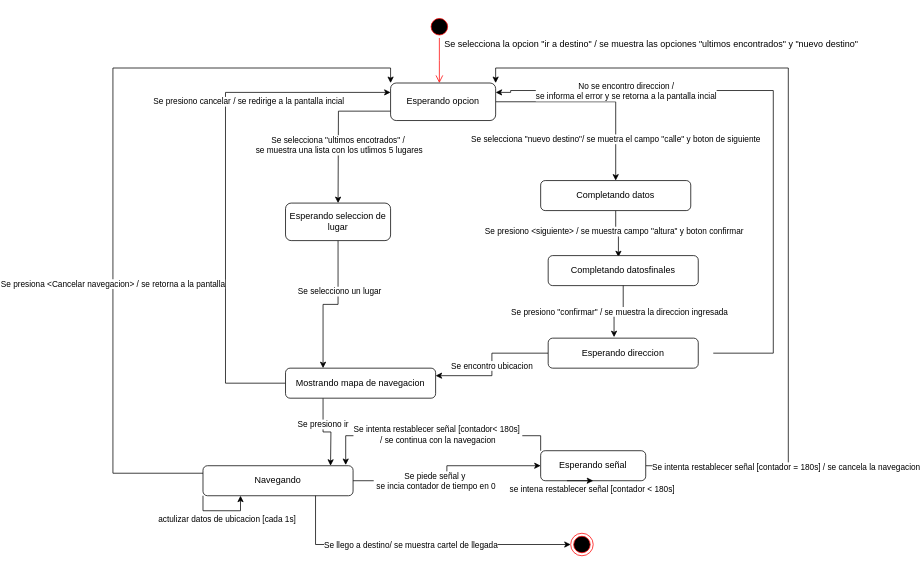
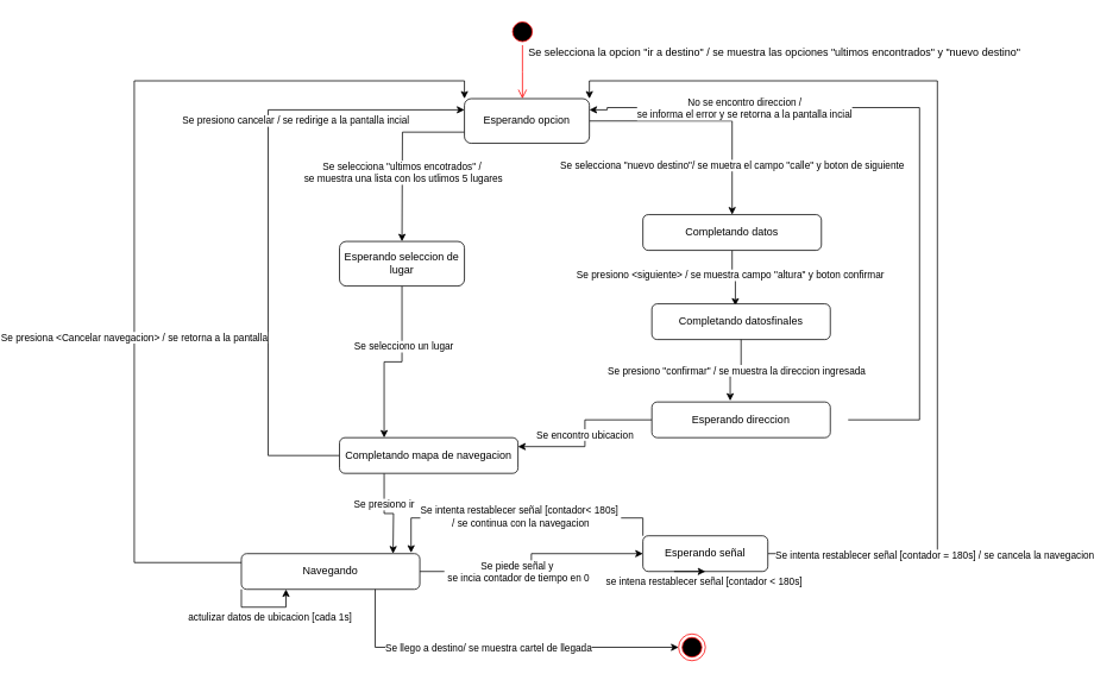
  <mxCell id="0" />
  <mxCell id="1" parent="0" />
  <mxCell id="2" value="" style="ellipse;html=1;shape=startState;fillColor=#000000;strokeColor=#ff0000;" vertex="1" parent="1"><mxGeometry x="440" y="20" width="30" height="30" as="geometry" /></mxCell>
  <mxCell id="3" value="" style="edgeStyle=orthogonalEdgeStyle;html=1;verticalAlign=bottom;endArrow=open;endSize=8;strokeColor=#ff0000;rounded=0;" edge="1" source="2" parent="1"><mxGeometry relative="1" as="geometry"><mxPoint x="455" y="110" as="targetPoint" /></mxGeometry></mxCell>
  <mxCell id="4" value="&lt;span style=&quot;text-wrap-mode: nowrap;&quot;&gt;Se selecciona la opcion &quot;ir a destino&quot; / se muestra las opciones &quot;ultimos encontrados&quot; y &quot;nuevo destino&quot;&lt;/span&gt;" style="text;html=1;align=left;verticalAlign=middle;whiteSpace=wrap;rounded=0;" vertex="1" parent="1"><mxGeometry x="460" y="40" width="570" height="35" as="geometry" /></mxCell>
  <mxCell id="5" style="edgeStyle=orthogonalEdgeStyle;rounded=0;orthogonalLoop=1;jettySize=auto;html=1;exitX=0;exitY=0.75;exitDx=0;exitDy=0;" edge="1" parent="1" source="9"><mxGeometry relative="1" as="geometry"><mxPoint x="320" y="270" as="targetPoint" /></mxGeometry></mxCell>
  <mxCell id="6" value="Se selecciona &quot;ultimos encotrados&quot; /&lt;div&gt;&amp;nbsp;se muestra una lista con los utlimos 5 lugares&lt;/div&gt;" style="edgeLabel;html=1;align=center;verticalAlign=middle;resizable=0;points=[];" vertex="1" connectable="0" parent="5"><mxGeometry x="0.201" y="-1" relative="1" as="geometry"><mxPoint as="offset" /></mxGeometry></mxCell>
  <mxCell id="7" style="edgeStyle=orthogonalEdgeStyle;rounded=0;orthogonalLoop=1;jettySize=auto;html=1;exitX=1;exitY=0.5;exitDx=0;exitDy=0;" edge="1" parent="1" source="9" target="15"><mxGeometry relative="1" as="geometry"><mxPoint x="640" y="230" as="targetPoint" /></mxGeometry></mxCell>
  <mxCell id="8" value="Se selecciona &quot;nuevo destino&quot;/ se muetra el campo &quot;calle&quot; y boton de siguiente" style="edgeLabel;html=1;align=center;verticalAlign=middle;resizable=0;points=[];" vertex="1" connectable="0" parent="7"><mxGeometry x="0.581" y="-1" relative="1" as="geometry"><mxPoint as="offset" /></mxGeometry></mxCell>
  <mxCell id="9" value="Esperando opcion" style="rounded=1;whiteSpace=wrap;html=1;" vertex="1" parent="1"><mxGeometry x="390" y="110" width="140" height="50" as="geometry" /></mxCell>
  <mxCell id="10" style="edgeStyle=orthogonalEdgeStyle;rounded=0;orthogonalLoop=1;jettySize=auto;html=1;exitX=0.5;exitY=1;exitDx=0;exitDy=0;entryX=0.25;entryY=0;entryDx=0;entryDy=0;" edge="1" parent="1" source="12" target="28"><mxGeometry relative="1" as="geometry" /></mxCell>
  <mxCell id="11" value="Se selecciono un lugar" style="edgeLabel;html=1;align=center;verticalAlign=middle;resizable=0;points=[];" vertex="1" connectable="0" parent="10"><mxGeometry x="-0.295" y="1" relative="1" as="geometry"><mxPoint as="offset" /></mxGeometry></mxCell>
  <mxCell id="12" value="Esperando seleccion de lugar" style="rounded=1;whiteSpace=wrap;html=1;" vertex="1" parent="1"><mxGeometry x="250" y="270" width="140" height="50" as="geometry" /></mxCell>
  <mxCell id="13" style="edgeStyle=orthogonalEdgeStyle;rounded=0;orthogonalLoop=1;jettySize=auto;html=1;exitX=0.5;exitY=1;exitDx=0;exitDy=0;entryX=0.468;entryY=0.053;entryDx=0;entryDy=0;entryPerimeter=0;" edge="1" parent="1" source="15" target="16"><mxGeometry relative="1" as="geometry"><mxPoint x="690" y="340" as="targetPoint" /></mxGeometry></mxCell>
  <mxCell id="14" value="Se presiono &amp;lt;siguiente&amp;gt; / se muestra campo &quot;altura&quot; y boton confirmar" style="edgeLabel;html=1;align=center;verticalAlign=middle;resizable=0;points=[];" vertex="1" connectable="0" parent="13"><mxGeometry x="-0.179" y="-3" relative="1" as="geometry"><mxPoint as="offset" /></mxGeometry></mxCell>
  <mxCell id="15" value="Completando datos" style="rounded=1;whiteSpace=wrap;html=1;" vertex="1" parent="1"><mxGeometry x="590" y="240" width="200" height="40" as="geometry" /></mxCell>
  <mxCell id="16" value="Completando datosfinales" style="rounded=1;whiteSpace=wrap;html=1;" vertex="1" parent="1"><mxGeometry x="600" y="340" width="200" height="40" as="geometry" /></mxCell>
  <mxCell id="17" style="edgeStyle=orthogonalEdgeStyle;rounded=0;orthogonalLoop=1;jettySize=auto;html=1;exitX=1;exitY=0.5;exitDx=0;exitDy=0;entryX=1;entryY=0.25;entryDx=0;entryDy=0;" edge="1" parent="1" target="9"><mxGeometry relative="1" as="geometry"><mxPoint x="540" y="123" as="targetPoint" /><mxPoint x="820" y="470" as="sourcePoint" /><Array as="points"><mxPoint x="900" y="470" /><mxPoint x="900" y="120" /><mxPoint x="550" y="120" /><mxPoint x="550" y="123" /></Array></mxGeometry></mxCell>
  <mxCell id="18" value="No se encontro direccion /&lt;div&gt;&lt;span style=&quot;background-color: light-dark(#ffffff, var(--ge-dark-color, #121212)); color: light-dark(rgb(0, 0, 0), rgb(255, 255, 255));&quot;&gt;se informa el error y se retorna a la pantalla incial&lt;/span&gt;&lt;/div&gt;" style="edgeLabel;html=1;align=center;verticalAlign=middle;resizable=0;points=[];" vertex="1" connectable="0" parent="17"><mxGeometry x="0.562" relative="1" as="geometry"><mxPoint as="offset" /></mxGeometry></mxCell>
  <mxCell id="19" style="edgeStyle=orthogonalEdgeStyle;rounded=0;orthogonalLoop=1;jettySize=auto;html=1;exitX=0;exitY=0.5;exitDx=0;exitDy=0;entryX=1;entryY=0.25;entryDx=0;entryDy=0;" edge="1" parent="1" source="21" target="28"><mxGeometry relative="1" as="geometry" /></mxCell>
  <mxCell id="20" value="Se encontro ubicacion" style="edgeLabel;html=1;align=center;verticalAlign=middle;resizable=0;points=[];" vertex="1" connectable="0" parent="19"><mxGeometry x="0.014" y="-1" relative="1" as="geometry"><mxPoint as="offset" /></mxGeometry></mxCell>
  <mxCell id="21" value="Esperando direccion" style="rounded=1;whiteSpace=wrap;html=1;" vertex="1" parent="1"><mxGeometry x="600" y="450" width="200" height="40" as="geometry" /></mxCell>
  <mxCell id="22" style="edgeStyle=orthogonalEdgeStyle;rounded=0;orthogonalLoop=1;jettySize=auto;html=1;exitX=0.5;exitY=1;exitDx=0;exitDy=0;entryX=0.439;entryY=-0.033;entryDx=0;entryDy=0;entryPerimeter=0;" edge="1" parent="1" source="16" target="21"><mxGeometry relative="1" as="geometry" /></mxCell>
  <mxCell id="23" value="Se presiono &quot;confirmar&quot; / se muestra la direccion ingresada" style="edgeLabel;html=1;align=center;verticalAlign=middle;resizable=0;points=[];" vertex="1" connectable="0" parent="22"><mxGeometry x="0.006" y="-1" relative="1" as="geometry"><mxPoint as="offset" /></mxGeometry></mxCell>
  <mxCell id="24" style="edgeStyle=orthogonalEdgeStyle;rounded=0;orthogonalLoop=1;jettySize=auto;html=1;exitX=0.25;exitY=1;exitDx=0;exitDy=0;" edge="1" parent="1" source="28"><mxGeometry relative="1" as="geometry"><mxPoint x="310" y="620" as="targetPoint" /></mxGeometry></mxCell>
  <mxCell id="25" value="Se presiono ir" style="edgeLabel;html=1;align=center;verticalAlign=middle;resizable=0;points=[];" vertex="1" connectable="0" parent="24"><mxGeometry x="-0.333" y="-1" relative="1" as="geometry"><mxPoint as="offset" /></mxGeometry></mxCell>
  <mxCell id="26" style="edgeStyle=orthogonalEdgeStyle;rounded=0;orthogonalLoop=1;jettySize=auto;html=1;exitX=0;exitY=0.5;exitDx=0;exitDy=0;entryX=0;entryY=0.25;entryDx=0;entryDy=0;" edge="1" parent="1" source="28" target="9"><mxGeometry relative="1" as="geometry"><Array as="points"><mxPoint x="170" y="510" /><mxPoint x="170" y="122" /></Array></mxGeometry></mxCell>
  <mxCell id="27" value="Se presiono cancelar / se redirige a la pantalla incial" style="edgeLabel;html=1;align=center;verticalAlign=middle;resizable=0;points=[];" vertex="1" connectable="0" parent="26"><mxGeometry x="-0.149" relative="1" as="geometry"><mxPoint x="30" y="-163" as="offset" /></mxGeometry></mxCell>
- <mxCell id="28" value="Mostrando mapa de navegacion" style="rounded=1;whiteSpace=wrap;html=1;" vertex="1" parent="1"><mxGeometry x="250" y="490" width="200" height="40" as="geometry" /></mxCell>
+ <mxCell id="28" value="Completando mapa de navegacion" style="rounded=1;whiteSpace=wrap;html=1;" vertex="1" parent="1"><mxGeometry x="250" y="490" width="200" height="40" as="geometry" /></mxCell>
  <mxCell id="29" style="edgeStyle=orthogonalEdgeStyle;rounded=0;orthogonalLoop=1;jettySize=auto;html=1;exitX=1;exitY=0.5;exitDx=0;exitDy=0;entryX=0;entryY=0.5;entryDx=0;entryDy=0;" edge="1" parent="1" source="33" target="36"><mxGeometry relative="1" as="geometry" /></mxCell>
  <mxCell id="30" value="Se piede señal y&lt;div&gt;&amp;nbsp;se incia contador de tiempo en 0&lt;/div&gt;" style="edgeLabel;html=1;align=center;verticalAlign=middle;resizable=0;points=[];" vertex="1" connectable="0" parent="29"><mxGeometry x="-0.414" relative="1" as="geometry"><mxPoint x="29" as="offset" /></mxGeometry></mxCell>
  <mxCell id="31" style="edgeStyle=orthogonalEdgeStyle;rounded=0;orthogonalLoop=1;jettySize=auto;html=1;exitX=0;exitY=0.25;exitDx=0;exitDy=0;entryX=0;entryY=0;entryDx=0;entryDy=0;" edge="1" parent="1" source="33" target="9"><mxGeometry relative="1" as="geometry"><Array as="points"><mxPoint x="20" y="630" /><mxPoint x="20" y="90" /><mxPoint x="390" y="90" /></Array></mxGeometry></mxCell>
  <mxCell id="32" value="Se presiona &amp;lt;Cancelar navegacion&amp;gt; / se retorna a la pantalla" style="edgeLabel;html=1;align=center;verticalAlign=middle;resizable=0;points=[];" vertex="1" connectable="0" parent="31"><mxGeometry x="-0.29" y="2" relative="1" as="geometry"><mxPoint x="1" as="offset" /></mxGeometry></mxCell>
  <mxCell id="33" value="Navegando" style="rounded=1;whiteSpace=wrap;html=1;" vertex="1" parent="1"><mxGeometry x="140" y="620" width="200" height="40" as="geometry" /></mxCell>
  <mxCell id="34" style="edgeStyle=orthogonalEdgeStyle;rounded=0;orthogonalLoop=1;jettySize=auto;html=1;exitX=1;exitY=0.5;exitDx=0;exitDy=0;entryX=1;entryY=0;entryDx=0;entryDy=0;" edge="1" parent="1" source="36" target="9"><mxGeometry relative="1" as="geometry"><Array as="points"><mxPoint x="920" y="620" /><mxPoint x="920" y="90" /><mxPoint x="530" y="90" /></Array></mxGeometry></mxCell>
  <mxCell id="35" value="Se intenta restablecer señal [contador = 180s] / se cancela la navegacion" style="edgeLabel;html=1;align=center;verticalAlign=middle;resizable=0;points=[];" vertex="1" connectable="0" parent="34"><mxGeometry x="-0.671" y="-1" relative="1" as="geometry"><mxPoint as="offset" /></mxGeometry></mxCell>
  <mxCell id="36" value="Esperando señal" style="rounded=1;whiteSpace=wrap;html=1;" vertex="1" parent="1"><mxGeometry x="590" y="600" width="140" height="40" as="geometry" /></mxCell>
  <mxCell id="37" style="edgeStyle=orthogonalEdgeStyle;rounded=0;orthogonalLoop=1;jettySize=auto;html=1;exitX=0.25;exitY=1;exitDx=0;exitDy=0;entryX=0.5;entryY=1;entryDx=0;entryDy=0;" edge="1" parent="1" source="36" target="36"><mxGeometry relative="1" as="geometry" /></mxCell>
  <mxCell id="38" value="&amp;nbsp;se intena restablecer señal [contador &amp;lt; 180s]" style="edgeLabel;html=1;align=center;verticalAlign=middle;resizable=0;points=[];" vertex="1" connectable="0" parent="37"><mxGeometry x="-0.311" y="2" relative="1" as="geometry"><mxPoint x="19" y="12" as="offset" /></mxGeometry></mxCell>
  <mxCell id="39" style="edgeStyle=orthogonalEdgeStyle;rounded=0;orthogonalLoop=1;jettySize=auto;html=1;exitX=0;exitY=0;exitDx=0;exitDy=0;entryX=0.951;entryY=-0.025;entryDx=0;entryDy=0;entryPerimeter=0;" edge="1" parent="1" source="36" target="33"><mxGeometry relative="1" as="geometry" /></mxCell>
  <mxCell id="40" value="Se intenta restablecer señal [contador&amp;lt; 180s]&amp;nbsp;&lt;div&gt;/ se continua con la navegacion&lt;/div&gt;" style="edgeLabel;html=1;align=center;verticalAlign=middle;resizable=0;points=[];" vertex="1" connectable="0" parent="39"><mxGeometry x="-0.008" y="-2" relative="1" as="geometry"><mxPoint as="offset" /></mxGeometry></mxCell>
  <mxCell id="41" style="edgeStyle=orthogonalEdgeStyle;rounded=0;orthogonalLoop=1;jettySize=auto;html=1;exitX=0;exitY=1;exitDx=0;exitDy=0;entryX=0.25;entryY=1;entryDx=0;entryDy=0;" edge="1" parent="1" source="33" target="33"><mxGeometry relative="1" as="geometry" /></mxCell>
  <mxCell id="42" value="actulizar datos de ubicacion [cada 1s]" style="edgeLabel;html=1;align=center;verticalAlign=middle;resizable=0;points=[];" vertex="1" connectable="0" parent="41"><mxGeometry x="-0.385" y="-1" relative="1" as="geometry"><mxPoint x="23" y="9" as="offset" /></mxGeometry></mxCell>
  <mxCell id="43" style="edgeStyle=orthogonalEdgeStyle;rounded=0;orthogonalLoop=1;jettySize=auto;html=1;exitX=0.75;exitY=1;exitDx=0;exitDy=0;entryX=0;entryY=0.5;entryDx=0;entryDy=0;" edge="1" parent="1" source="33" target="45"><mxGeometry relative="1" as="geometry"><mxPoint x="280" y="725" as="sourcePoint" /></mxGeometry></mxCell>
  <mxCell id="44" value="Se llego a destino/ se muestra cartel de llegada" style="edgeLabel;html=1;align=center;verticalAlign=middle;resizable=0;points=[];" vertex="1" connectable="0" parent="43"><mxGeometry x="-0.145" y="3" relative="1" as="geometry"><mxPoint x="18" y="3" as="offset" /></mxGeometry></mxCell>
  <mxCell id="45" value="" style="ellipse;html=1;shape=endState;fillColor=#000000;strokeColor=#ff0000;" vertex="1" parent="1"><mxGeometry x="630" y="710" width="30" height="30" as="geometry" /></mxCell>
